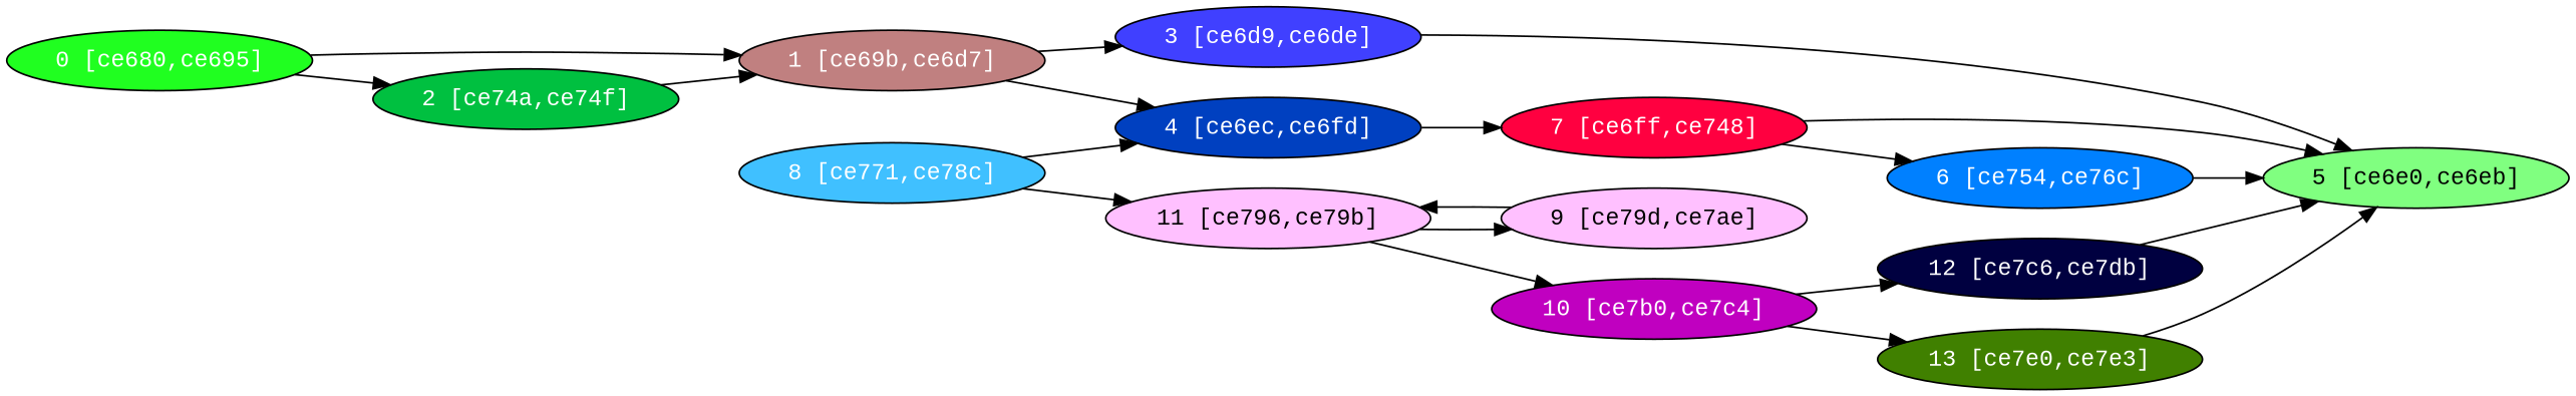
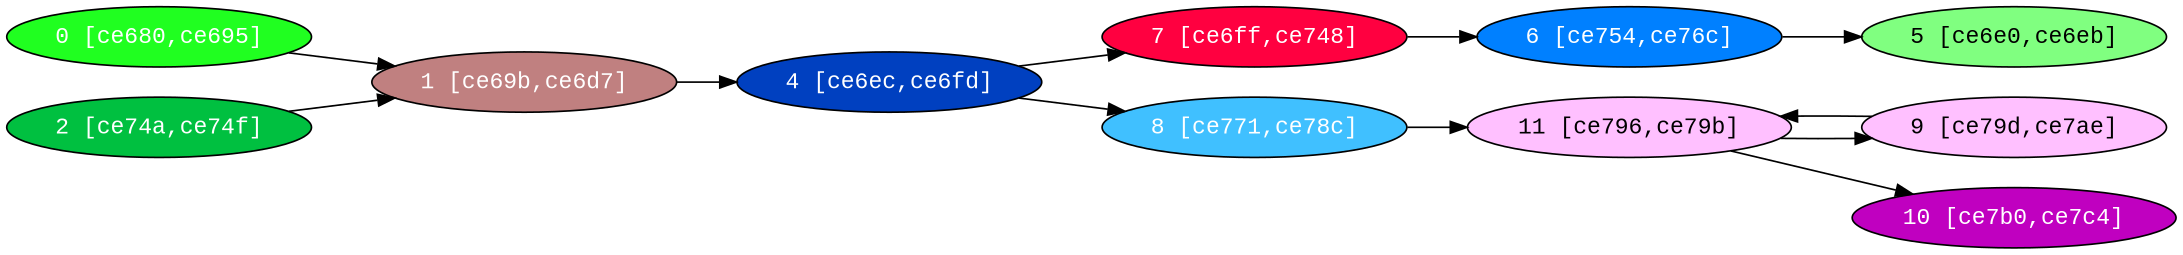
  digraph {
    fontname="Liberation Mono"
    rankdir=LR
    node [fillcolor="#FFC0FF" fontcolor="#ffffff" fontname="Liberation Mono" shape=oval style=filled]
    edge [fontname="Liberation Mono"]
    n1 [fillcolor="#20FF20" label="0 [ce680,ce695]"]
    n2 [fillcolor="#C08080" label="1 [ce69b,ce6d7]"]
    n3 [fillcolor="#00C040" label="2 [ce74a,ce74f]"]
-   n4 [fillcolor="#4040FF" label="3 [ce6d9,ce6de]"]
    n5 [fillcolor="#0040C0" label="4 [ce6ec,ce6fd]"]
    n6 [fillcolor="#80FF80" fontcolor="#000000" label="5 [ce6e0,ce6eb]"]
    n7 [fillcolor="#FF0040" label="7 [ce6ff,ce748]"]
    n8 [fillcolor="#40C0FF" label="8 [ce771,ce78c]"]
    n9 [fillcolor="#0080FF" label="6 [ce754,ce76c]"]
    n10 [fontcolor="#000000" label="11 [ce796,ce79b]"]
    n11 [fontcolor="#000000" label="9 [ce79d,ce7ae]"]
    n12 [fillcolor="#C000C0" label="10 [ce7b0,ce7c4]"]
-   n13 [fillcolor="#000040" label="12 [ce7c6,ce7db]"]
-   n14 [fillcolor="#408000" label="13 [ce7e0,ce7e3]"]
    n1 -> n2
-   n1 -> n3
-   n2 -> n4
    n2 -> n5
    n3 -> n2
-   n4 -> n6
    n5 -> n7
-   n8 -> n5
-   n7 -> n6
+   n5 -> n8
    n7 -> n9
    n8 -> n10
    n9 -> n6
    n10 -> n11
    n10 -> n12
    n11 -> n10
-   n12 -> n13
-   n12 -> n14
-   n13 -> n6
-   n14 -> n6
  }
